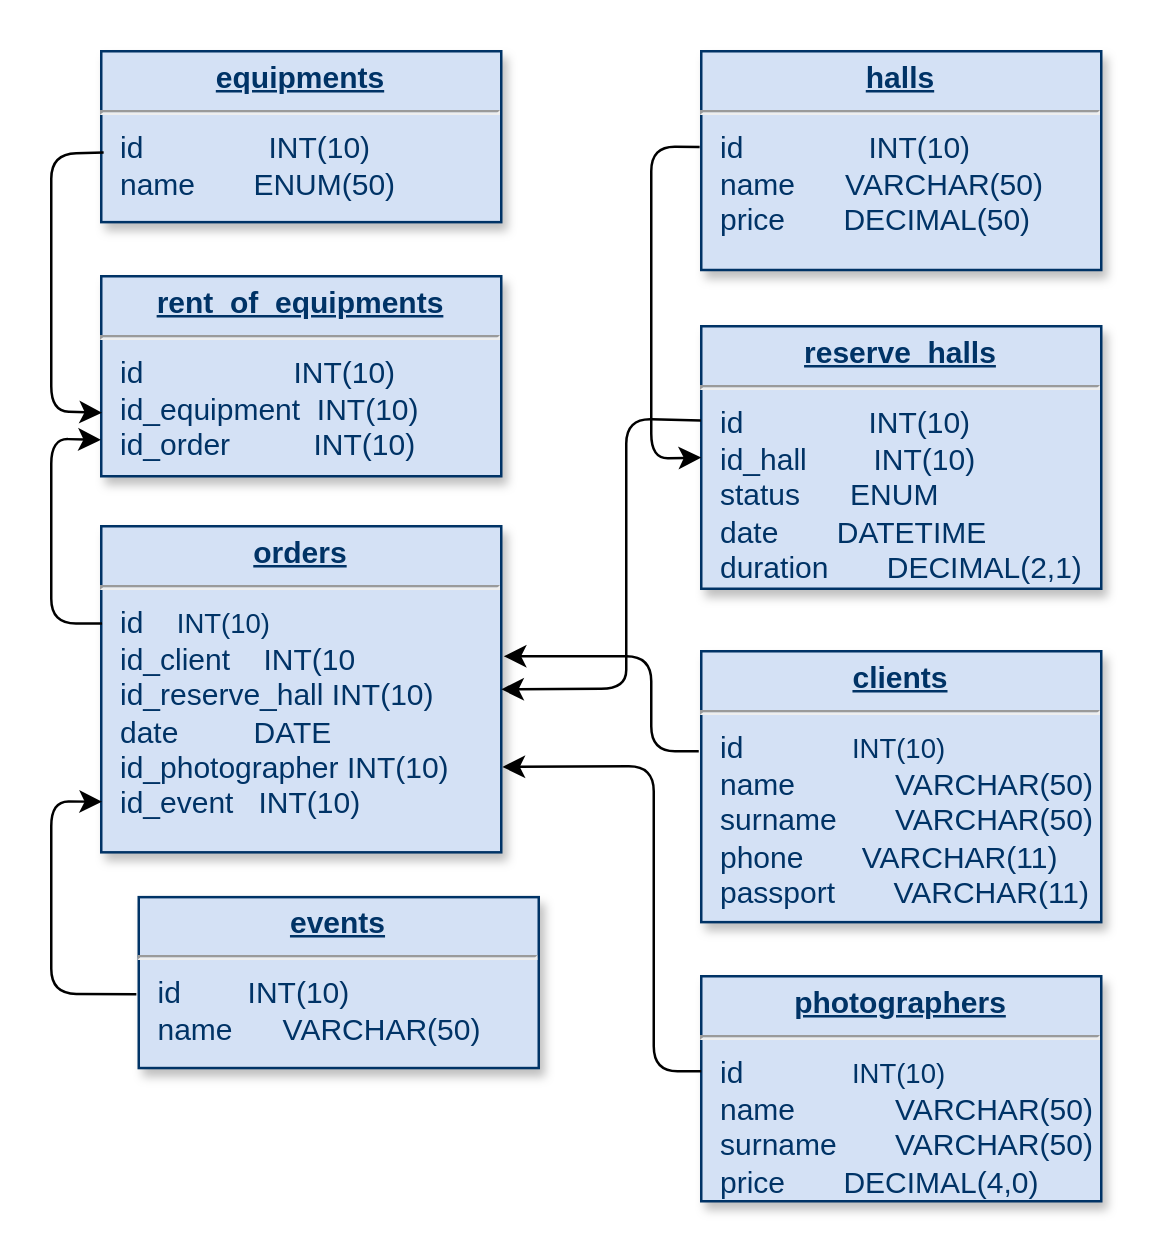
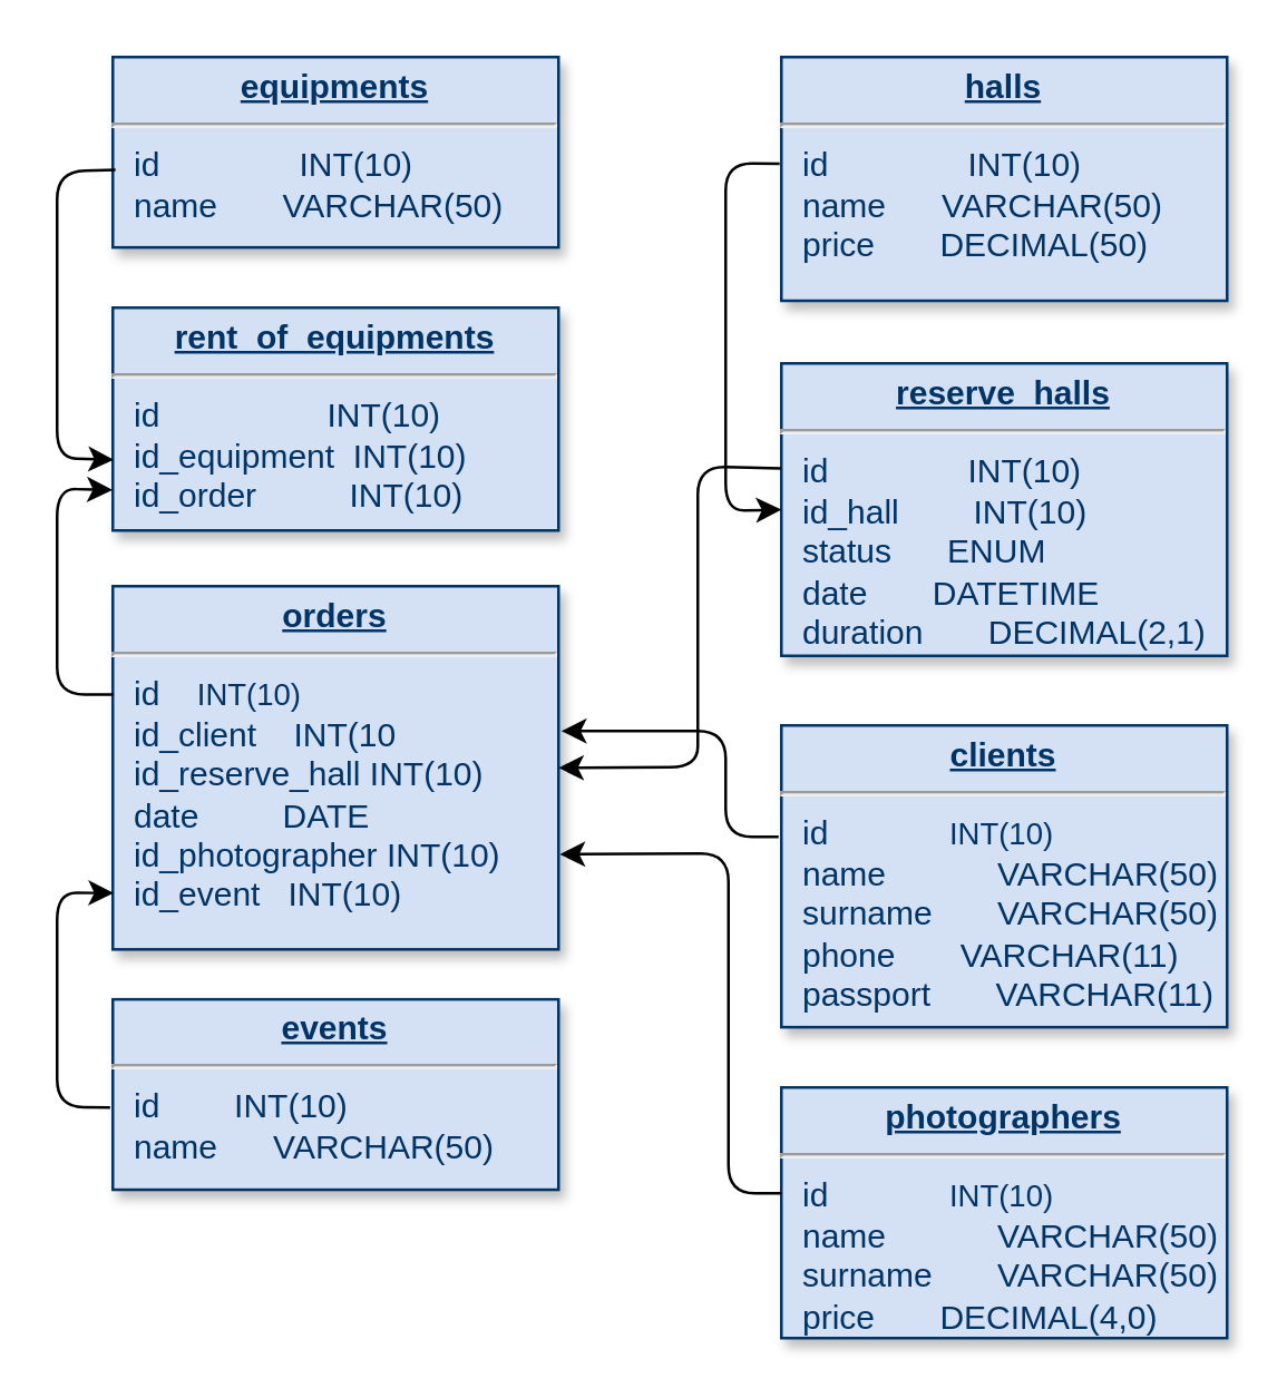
  <mxCell id="0" />
  <mxCell id="1" parent="0" />
  <mxCell id="2" value="&lt;p style=&quot;margin: 0px ; margin-top: 4px ; text-align: center ; text-decoration: underline&quot;&gt;&lt;strong&gt;clients&lt;/strong&gt;&lt;/p&gt;&lt;hr&gt;&lt;p style=&quot;margin: 0px ; margin-left: 8px&quot;&gt;id&amp;nbsp;&lt;span&gt; &lt;span&gt; &lt;/span&gt;&lt;span&gt; &lt;/span&gt;&amp;nbsp; &amp;nbsp;&lt;/span&gt;&lt;span&gt;&amp;nbsp;&lt;/span&gt;&lt;span&gt; &lt;span style=&quot;white-space: pre&quot;&gt; &lt;/span&gt;&amp;nbsp; &amp;nbsp; &amp;nbsp;&lt;/span&gt;&lt;span style=&quot;font-size: 11px ; text-align: center&quot;&gt;INT(10)&lt;/span&gt;&lt;br&gt;name &lt;span&gt; &lt;/span&gt;&amp;nbsp; &amp;nbsp; &amp;nbsp; &amp;nbsp; &amp;nbsp; &amp;nbsp;VARCHAR(50)&lt;/p&gt;&lt;p style=&quot;margin: 0px ; margin-left: 8px&quot;&gt;surname&amp;nbsp; &amp;nbsp; &amp;nbsp; &amp;nbsp;VARCHAR(50)&lt;/p&gt;&lt;p style=&quot;margin: 0px ; margin-left: 8px&quot;&gt;phone &lt;span style=&quot;white-space: pre&quot;&gt; &lt;/span&gt;&amp;nbsp; &amp;nbsp; &amp;nbsp;VARCHAR(11)&lt;/p&gt;&lt;p style=&quot;margin: 0px ; margin-left: 8px&quot;&gt;passport &lt;span style=&quot;white-space: pre&quot;&gt; &lt;/span&gt;&amp;nbsp; &amp;nbsp; &amp;nbsp;VARCHAR(11)&lt;/p&gt;" style="verticalAlign=top;align=left;overflow=fill;fontSize=12;fontFamily=Helvetica;html=1;strokeColor=#003366;shadow=1;fillColor=#D4E1F5;fontColor=#003366" parent="1" vertex="1"><mxGeometry x="280" y="260" width="160" height="108.36" as="geometry" /></mxCell>
  <mxCell id="3" value="&lt;p style=&quot;margin: 0px ; margin-top: 4px ; text-align: center ; text-decoration: underline&quot;&gt;&lt;b&gt;halls&lt;/b&gt;&lt;/p&gt;&lt;hr&gt;&lt;p style=&quot;margin: 0px ; margin-left: 8px&quot;&gt;id &lt;span style=&quot;white-space: pre&quot;&gt; &lt;/span&gt;&amp;nbsp; &amp;nbsp; &amp;nbsp; &amp;nbsp; &amp;nbsp; &amp;nbsp; &amp;nbsp;INT(10)&lt;/p&gt;&lt;p style=&quot;margin: 0px ; margin-left: 8px&quot;&gt;name&lt;span style=&quot;white-space: pre&quot;&gt; &lt;/span&gt;&amp;nbsp; &amp;nbsp;&amp;nbsp; VARCHAR(50)&lt;/p&gt;&lt;p style=&quot;margin: 0px ; margin-left: 8px&quot;&gt;price &lt;span style=&quot;white-space: pre&quot;&gt; &lt;/span&gt;&amp;nbsp; &amp;nbsp; &amp;nbsp;DECIMAL(50)&lt;/p&gt;&lt;p style=&quot;margin: 0px ; margin-left: 8px&quot;&gt;&lt;br&gt;&lt;/p&gt;" style="verticalAlign=top;align=left;overflow=fill;fontSize=12;fontFamily=Helvetica;html=1;strokeColor=#003366;shadow=1;fillColor=#D4E1F5;fontColor=#003366" parent="1" vertex="1"><mxGeometry x="280" y="20" width="160" height="87.5" as="geometry" /></mxCell>
  <mxCell id="4" value="&lt;p style=&quot;margin: 0px ; margin-top: 4px ; text-align: center ; text-decoration: underline&quot;&gt;&lt;strong&gt;reserve_halls&lt;/strong&gt;&lt;/p&gt;&lt;hr&gt;&lt;p style=&quot;margin: 0px ; margin-left: 8px&quot;&gt;id &lt;span style=&quot;white-space: pre&quot;&gt; &lt;/span&gt;&amp;nbsp; &amp;nbsp; &amp;nbsp; &amp;nbsp; &amp;nbsp; &amp;nbsp; &amp;nbsp;INT(10)&lt;/p&gt;&lt;p style=&quot;margin: 0px ; margin-left: 8px&quot;&gt;id_hall&amp;nbsp; &lt;span style=&quot;white-space: pre&quot;&gt; &lt;/span&gt;&amp;nbsp; &amp;nbsp; &amp;nbsp;INT(10)&lt;/p&gt;&lt;p style=&quot;margin: 0px ; margin-left: 8px&quot;&gt;status&lt;span style=&quot;white-space: pre&quot;&gt; &lt;/span&gt;&amp;nbsp; &amp;nbsp;&amp;nbsp; ENUM&lt;/p&gt;&lt;p style=&quot;margin: 0px ; margin-left: 8px&quot;&gt;date &lt;span style=&quot;white-space: pre&quot;&gt; &lt;/span&gt;&amp;nbsp; &amp;nbsp; &amp;nbsp;DATETIME&lt;/p&gt;&lt;p style=&quot;margin: 0px ; margin-left: 8px&quot;&gt;duration &lt;span style=&quot;white-space: pre&quot;&gt; &amp;nbsp;&lt;/span&gt;&amp;nbsp; &amp;nbsp; DECIMAL(2,1)&lt;/p&gt;" style="verticalAlign=top;align=left;overflow=fill;fontSize=12;fontFamily=Helvetica;html=1;strokeColor=#003366;shadow=1;fillColor=#D4E1F5;fontColor=#003366" parent="1" vertex="1"><mxGeometry x="280" y="130" width="160" height="105" as="geometry" /></mxCell>
- <mxCell id="5" value="&lt;p style=&quot;margin: 0px ; margin-top: 4px ; text-align: center ; text-decoration: underline&quot;&gt;&lt;b&gt;events&lt;/b&gt;&lt;/p&gt;&lt;hr&gt;&lt;p style=&quot;margin: 0px ; margin-left: 8px&quot;&gt;id &lt;span style=&quot;white-space: pre&quot;&gt; &lt;/span&gt;&lt;span style=&quot;white-space: pre&quot;&gt; &lt;/span&gt;&amp;nbsp; &amp;nbsp; &amp;nbsp;INT(10)&lt;/p&gt;&lt;p style=&quot;margin: 0px ; margin-left: 8px&quot;&gt;name&lt;span style=&quot;white-space: pre&quot;&gt; &lt;/span&gt;&amp;nbsp; &amp;nbsp; &amp;nbsp;VARCHAR(50)&lt;/p&gt;" style="verticalAlign=top;align=left;overflow=fill;fontSize=12;fontFamily=Helvetica;html=1;strokeColor=#003366;shadow=1;fillColor=#D4E1F5;fontColor=#003366" parent="1" vertex="1"><mxGeometry x="55" y="358.36" width="160" height="68.36" as="geometry" /></mxCell>
+ <mxCell id="5" value="&lt;p style=&quot;margin: 0px ; margin-top: 4px ; text-align: center ; text-decoration: underline&quot;&gt;&lt;b&gt;events&lt;/b&gt;&lt;/p&gt;&lt;hr&gt;&lt;p style=&quot;margin: 0px ; margin-left: 8px&quot;&gt;id &lt;span style=&quot;white-space: pre&quot;&gt; &lt;/span&gt;&lt;span style=&quot;white-space: pre&quot;&gt; &lt;/span&gt;&amp;nbsp; &amp;nbsp; &amp;nbsp;INT(10)&lt;/p&gt;&lt;p style=&quot;margin: 0px ; margin-left: 8px&quot;&gt;name&lt;span style=&quot;white-space: pre&quot;&gt; &lt;/span&gt;&amp;nbsp; &amp;nbsp; &amp;nbsp;VARCHAR(50)&lt;/p&gt;" style="verticalAlign=top;align=left;overflow=fill;fontSize=12;fontFamily=Helvetica;html=1;strokeColor=#003366;shadow=1;fillColor=#D4E1F5;fontColor=#003366" parent="1" vertex="1"><mxGeometry x="40" y="358.36" width="160" height="68.36" as="geometry" /></mxCell>
  <mxCell id="6" value="&lt;p style=&quot;margin: 0px ; margin-top: 4px ; text-align: center ; text-decoration: underline&quot;&gt;&lt;strong&gt;rent_of_equipments&lt;/strong&gt;&lt;/p&gt;&lt;hr&gt;&lt;p style=&quot;margin: 0px ; margin-left: 8px&quot;&gt;id &lt;span style=&quot;white-space: pre&quot;&gt; &lt;/span&gt;&amp;nbsp; &amp;nbsp; &amp;nbsp; &amp;nbsp; &amp;nbsp; &amp;nbsp; &amp;nbsp; &amp;nbsp; INT(10)&lt;/p&gt;&lt;p style=&quot;margin: 0px ; margin-left: 8px&quot;&gt;id_equipment &lt;span style=&quot;white-space: pre&quot;&gt; &lt;/span&gt;INT(10)&lt;/p&gt;&lt;p style=&quot;margin: 0px ; margin-left: 8px&quot;&gt;id_order&amp;nbsp;&lt;span style=&quot;white-space: pre&quot;&gt; &lt;/span&gt;&amp;nbsp; &amp;nbsp; &amp;nbsp; &amp;nbsp;&amp;nbsp;INT(10)&lt;/p&gt;&lt;p style=&quot;margin: 0px ; margin-left: 8px&quot;&gt;&lt;br&gt;&lt;/p&gt;" style="verticalAlign=top;align=left;overflow=fill;fontSize=12;fontFamily=Helvetica;html=1;strokeColor=#003366;shadow=1;fillColor=#D4E1F5;fontColor=#003366" parent="1" vertex="1"><mxGeometry x="40" y="110" width="160" height="80" as="geometry" /></mxCell>
- <mxCell id="7" value="&lt;p style=&quot;margin: 0px ; margin-top: 4px ; text-align: center ; text-decoration: underline&quot;&gt;&lt;b&gt;equipments&lt;/b&gt;&lt;/p&gt;&lt;hr&gt;&lt;p style=&quot;margin: 0px ; margin-left: 8px&quot;&gt;id &lt;span style=&quot;white-space: pre&quot;&gt; &lt;/span&gt;&amp;nbsp; &amp;nbsp; &amp;nbsp; &amp;nbsp; &amp;nbsp; &amp;nbsp; &amp;nbsp;INT(10)&lt;/p&gt;&lt;p style=&quot;margin: 0px ; margin-left: 8px&quot;&gt;name &lt;span style=&quot;white-space: pre&quot;&gt; &lt;/span&gt;&amp;nbsp; &amp;nbsp; &amp;nbsp;ENUM(50)&lt;/p&gt;&lt;p style=&quot;margin: 0px ; margin-left: 8px&quot;&gt;&lt;br&gt;&lt;/p&gt;" style="verticalAlign=top;align=left;overflow=fill;fontSize=12;fontFamily=Helvetica;html=1;strokeColor=#003366;shadow=1;fillColor=#D4E1F5;fontColor=#003366" parent="1" vertex="1"><mxGeometry x="40" y="20" width="160" height="68.36" as="geometry" /></mxCell>
+ <mxCell id="7" value="&lt;p style=&quot;margin: 0px ; margin-top: 4px ; text-align: center ; text-decoration: underline&quot;&gt;&lt;b&gt;equipments&lt;/b&gt;&lt;/p&gt;&lt;hr&gt;&lt;p style=&quot;margin: 0px ; margin-left: 8px&quot;&gt;id &lt;span style=&quot;white-space: pre&quot;&gt; &lt;/span&gt;&amp;nbsp; &amp;nbsp; &amp;nbsp; &amp;nbsp; &amp;nbsp; &amp;nbsp; &amp;nbsp;INT(10)&lt;/p&gt;&lt;p style=&quot;margin: 0px ; margin-left: 8px&quot;&gt;name &lt;span style=&quot;white-space: pre&quot;&gt; &lt;/span&gt;&amp;nbsp; &amp;nbsp; &amp;nbsp;VARCHAR(50)&lt;/p&gt;&lt;p style=&quot;margin: 0px ; margin-left: 8px&quot;&gt;&lt;br&gt;&lt;/p&gt;" style="verticalAlign=top;align=left;overflow=fill;fontSize=12;fontFamily=Helvetica;html=1;strokeColor=#003366;shadow=1;fillColor=#D4E1F5;fontColor=#003366" parent="1" vertex="1"><mxGeometry x="40" y="20" width="160" height="68.36" as="geometry" /></mxCell>
  <mxCell id="8" value="&lt;p style=&quot;margin: 0px ; margin-top: 4px ; text-align: center ; text-decoration: underline&quot;&gt;&lt;strong&gt;photographers&lt;/strong&gt;&lt;/p&gt;&lt;hr&gt;&lt;p style=&quot;margin: 0px ; margin-left: 8px&quot;&gt;id&amp;nbsp;&lt;span&gt; &lt;span&gt; &lt;/span&gt;&lt;span&gt; &lt;/span&gt;&amp;nbsp; &amp;nbsp;&lt;/span&gt;&lt;span&gt;&amp;nbsp;&lt;/span&gt;&lt;span&gt; &lt;span style=&quot;white-space: pre&quot;&gt; &lt;/span&gt;&amp;nbsp; &amp;nbsp; &amp;nbsp;&lt;/span&gt;&lt;span style=&quot;font-size: 11px ; text-align: center&quot;&gt;INT(10)&lt;/span&gt;&lt;br&gt;name &lt;span&gt; &lt;/span&gt;&amp;nbsp; &amp;nbsp; &amp;nbsp; &amp;nbsp; &amp;nbsp; &amp;nbsp;VARCHAR(50)&lt;/p&gt;&lt;p style=&quot;margin: 0px ; margin-left: 8px&quot;&gt;surname&amp;nbsp; &amp;nbsp; &amp;nbsp; &amp;nbsp;VARCHAR(50)&lt;/p&gt;&lt;p style=&quot;margin: 0px ; margin-left: 8px&quot;&gt;price&amp;nbsp;&lt;span style=&quot;white-space: pre&quot;&gt; &lt;/span&gt;&amp;nbsp; &amp;nbsp; &amp;nbsp;DECIMAL(4,0)&lt;/p&gt;" style="verticalAlign=top;align=left;overflow=fill;fontSize=12;fontFamily=Helvetica;html=1;strokeColor=#003366;shadow=1;fillColor=#D4E1F5;fontColor=#003366" vertex="1" parent="1"><mxGeometry x="280" y="390" width="160" height="90" as="geometry" /></mxCell>
  <mxCell id="9" value="&lt;p style=&quot;margin: 0px ; margin-top: 4px ; text-align: center ; text-decoration: underline&quot;&gt;&lt;b&gt;orders&lt;/b&gt;&lt;/p&gt;&lt;hr&gt;&lt;p style=&quot;margin: 0px ; margin-left: 8px&quot;&gt;id&lt;span style=&quot;white-space: pre&quot;&gt; &lt;/span&gt;&lt;span style=&quot;white-space: pre&quot;&gt; &lt;/span&gt;&lt;span style=&quot;white-space: pre&quot;&gt; &lt;/span&gt;&lt;span style=&quot;white-space: pre&quot;&gt; &lt;/span&gt;&lt;span style=&quot;font-size: 11px ; text-align: center&quot;&gt;INT(10)&lt;/span&gt;&lt;br&gt;id_client&amp;nbsp;&lt;span style=&quot;white-space: pre&quot;&gt; &lt;/span&gt;&lt;span style=&quot;white-space: pre&quot;&gt; &lt;/span&gt;&lt;span style=&quot;white-space: pre&quot;&gt; &lt;/span&gt;INT(10&lt;/p&gt;&lt;p style=&quot;margin: 0px ; margin-left: 8px&quot;&gt;id_reserve_hall&lt;span style=&quot;white-space: pre&quot;&gt; &lt;/span&gt;INT(10)&lt;/p&gt;&lt;p style=&quot;margin: 0px ; margin-left: 8px&quot;&gt;date&lt;span style=&quot;white-space: pre&quot;&gt; &lt;/span&gt;&amp;nbsp; &amp;nbsp; &amp;nbsp;&lt;span style=&quot;white-space: pre&quot;&gt; &lt;/span&gt;&lt;span style=&quot;white-space: pre&quot;&gt; &lt;/span&gt;&lt;span style=&quot;white-space: pre&quot;&gt; &lt;/span&gt;DATE&lt;/p&gt;&lt;p style=&quot;margin: 0px ; margin-left: 8px&quot;&gt;id_photographer&lt;span style=&quot;white-space: pre&quot;&gt; &lt;/span&gt;INT(10)&lt;/p&gt;&lt;p style=&quot;margin: 0px ; margin-left: 8px&quot;&gt;id_event&lt;span style=&quot;white-space: pre&quot;&gt; &lt;span style=&quot;white-space: pre&quot;&gt; &lt;/span&gt;&lt;span style=&quot;white-space: pre&quot;&gt; &lt;/span&gt;&lt;/span&gt;INT(10)&lt;/p&gt;" style="verticalAlign=top;align=left;overflow=fill;fontSize=12;fontFamily=Helvetica;html=1;strokeColor=#003366;shadow=1;fillColor=#D4E1F5;fontColor=#003366" vertex="1" parent="1"><mxGeometry x="40" y="210" width="160" height="130.43" as="geometry" /></mxCell>
  <mxCell id="10" value="" style="endArrow=classic;html=1;fontColor=#003366;exitX=0.006;exitY=0.593;exitDx=0;exitDy=0;exitPerimeter=0;entryX=0.002;entryY=0.682;entryDx=0;entryDy=0;entryPerimeter=0;" edge="1" parent="1" source="7" target="6"><mxGeometry width="50" height="50" relative="1" as="geometry"><mxPoint x="-10" y="390" as="sourcePoint" /><mxPoint x="20" y="400" as="targetPoint" /><Array as="points"><mxPoint x="20" y="61" /><mxPoint x="20" y="164" /></Array></mxGeometry></mxCell>
  <mxCell id="11" value="" style="endArrow=classic;html=1;fontColor=#003366;exitX=0.002;exitY=0.298;exitDx=0;exitDy=0;exitPerimeter=0;entryX=-0.001;entryY=0.818;entryDx=0;entryDy=0;entryPerimeter=0;" edge="1" parent="1" source="9" target="6"><mxGeometry width="50" height="50" relative="1" as="geometry"><mxPoint x="160" y="320" as="sourcePoint" /><mxPoint x="38" y="180" as="targetPoint" /><Array as="points"><mxPoint x="20" y="249" /><mxPoint x="20" y="175" /></Array></mxGeometry></mxCell>
  <mxCell id="12" value="" style="endArrow=classic;html=1;fontColor=#003366;exitX=-0.006;exitY=0.568;exitDx=0;exitDy=0;exitPerimeter=0;entryX=0.002;entryY=0.845;entryDx=0;entryDy=0;entryPerimeter=0;" edge="1" parent="1" source="5" target="9"><mxGeometry width="50" height="50" relative="1" as="geometry"><mxPoint x="30.32" y="389.868" as="sourcePoint" /><mxPoint x="29.84" y="316.44" as="targetPoint" /><Array as="points"><mxPoint x="20" y="397" /><mxPoint x="20" y="320" /></Array></mxGeometry></mxCell>
  <mxCell id="13" value="" style="endArrow=classic;html=1;fontColor=#003366;exitX=-0.004;exitY=0.438;exitDx=0;exitDy=0;exitPerimeter=0;entryX=0;entryY=0.5;entryDx=0;entryDy=0;" edge="1" parent="1" source="3" target="4"><mxGeometry width="50" height="50" relative="1" as="geometry"><mxPoint x="270.32" y="53.868" as="sourcePoint" /><mxPoint x="269.84" y="-19.56" as="targetPoint" /><Array as="points"><mxPoint x="260" y="58" /><mxPoint x="260" y="183" /></Array></mxGeometry></mxCell>
  <mxCell id="14" value="" style="endArrow=classic;html=1;fontColor=#003366;" edge="1" parent="1"><mxGeometry width="50" height="50" relative="1" as="geometry"><mxPoint x="279" y="300" as="sourcePoint" /><mxPoint x="201" y="262" as="targetPoint" /><Array as="points"><mxPoint x="260" y="300" /><mxPoint x="260" y="262" /></Array></mxGeometry></mxCell>
  <mxCell id="15" value="" style="endArrow=classic;html=1;fontColor=#003366;entryX=1;entryY=0.5;entryDx=0;entryDy=0;exitX=-0.001;exitY=0.359;exitDx=0;exitDy=0;exitPerimeter=0;" edge="1" parent="1" source="4" target="9"><mxGeometry width="50" height="50" relative="1" as="geometry"><mxPoint x="280" y="318" as="sourcePoint" /><mxPoint x="202" y="280" as="targetPoint" /><Array as="points"><mxPoint x="250" y="167" /><mxPoint x="250" y="250" /><mxPoint x="250" y="275" /></Array></mxGeometry></mxCell>
  <mxCell id="16" value="" style="endArrow=classic;html=1;fontColor=#003366;entryX=1.003;entryY=0.738;entryDx=0;entryDy=0;entryPerimeter=0;" edge="1" parent="1" target="9"><mxGeometry width="50" height="50" relative="1" as="geometry"><mxPoint x="280" y="428" as="sourcePoint" /><mxPoint x="202" y="390" as="targetPoint" /><Array as="points"><mxPoint x="261" y="428" /><mxPoint x="261" y="306" /></Array></mxGeometry></mxCell>
